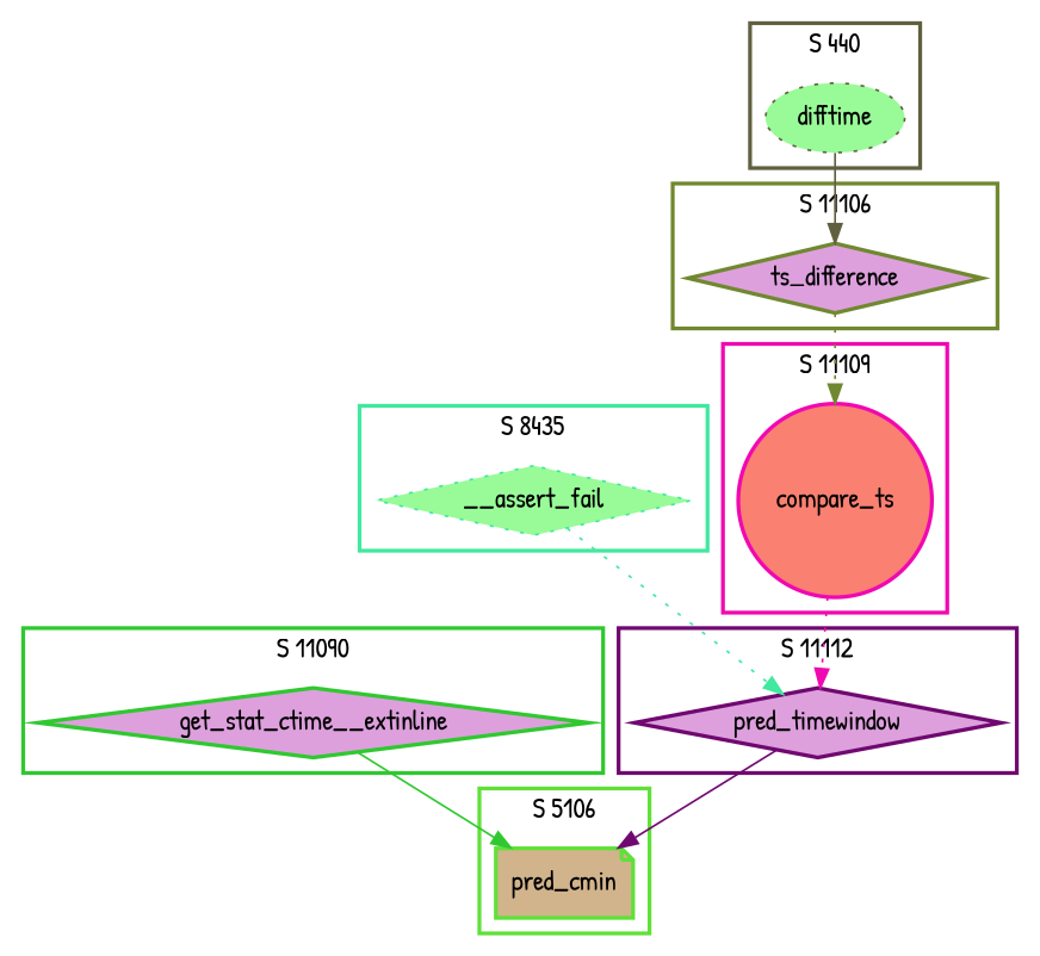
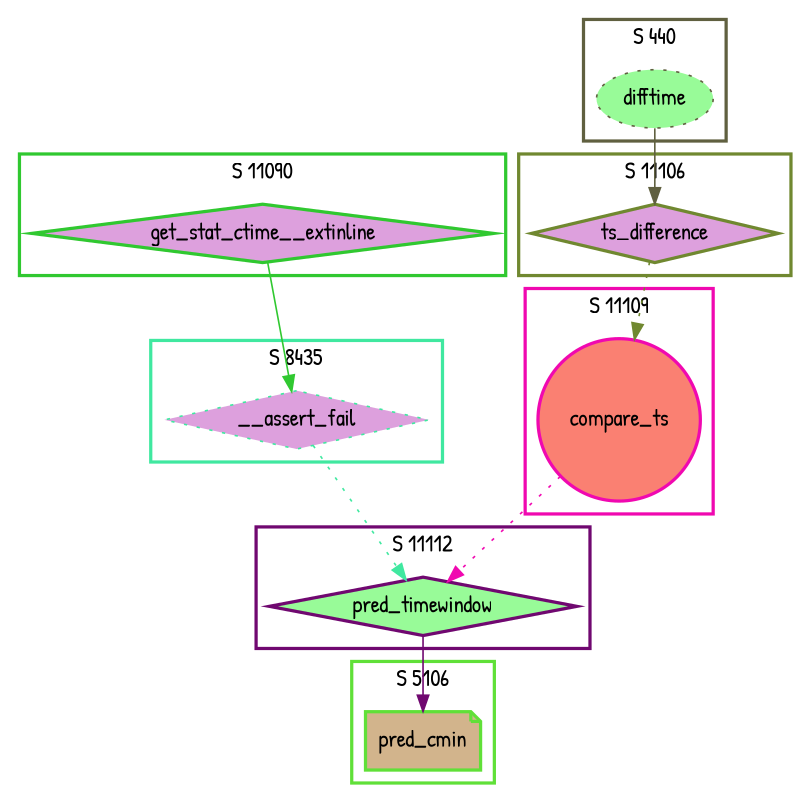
  digraph {
    fontname="Patrick Hand"
    node [fillcolor=plum fontname="Patrick Hand" shape=diamond style="bold,filled"]
    edge [fontname="Patrick Hand" style=dotted]
    n1 [color="#708830" label=ts_difference]
    n2 [color="#30C830" label=get_stat_ctime__extinline]
-   n3 [color="#700870" label=pred_timewindow]
+   n3 [color="#700870" fillcolor=palegreen label=pred_timewindow]
    n4 [color="#60E038" fillcolor=tan label=pred_cmin shape=note]
    n5 [color="#F008B0" fillcolor=salmon label=compare_ts shape=circle]
-   n6 [color="#40E8A0" fillcolor=palegreen label=__assert_fail style="dotted,filled"]
+   n6 [color="#40E8A0" label=__assert_fail style="dotted,filled"]
    n7 [color="#606040" fillcolor=palegreen label=difftime shape=ellipse style="dotted,filled"]
    subgraph cluster_1 {
      color="#708830"
      label="S 11106"
      style=bold
      n1
    }
    subgraph cluster_2 {
      color="#30C830"
      label="S 11090"
      style=bold
      n2
    }
    subgraph cluster_3 {
      color="#700870"
      label="S 11112"
      style=bold
      n3
    }
    subgraph cluster_4 {
      color="#60E038"
      label="S 5106"
      style=bold
      n4
    }
    subgraph cluster_5 {
      color="#F008B0"
      label="S 11109"
      style=bold
      n5
    }
    subgraph cluster_6 {
      color="#40E8A0"
      label="S 8435"
      style=bold
      n6
    }
    subgraph cluster_7 {
      color="#606040"
      label="S 440"
      style=bold
      n7
    }
    n1 -> n5 [color="#708830"]
-   n2 -> n4 [color="#30C830" style=solid]
+   n2 -> n6 [color="#30C830" style=solid]
    n3 -> n4 [color="#700870" style=solid]
    n5 -> n3 [color="#F008B0"]
    n6 -> n3 [color="#40E8A0"]
    n7 -> n1 [color="#606040" style=solid]
  }
